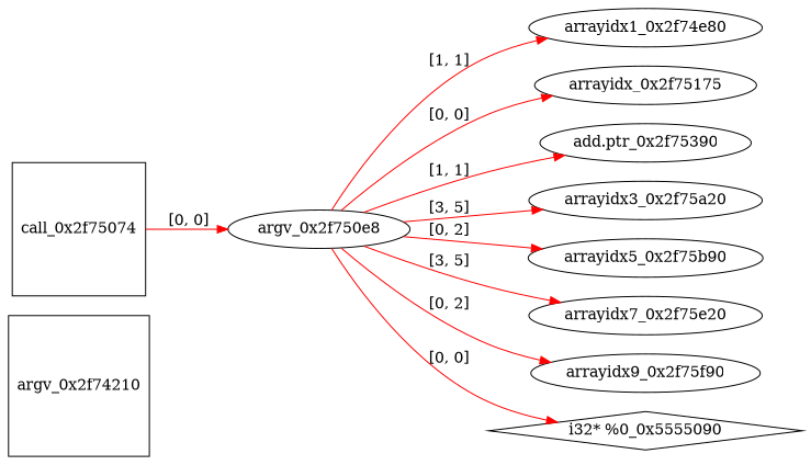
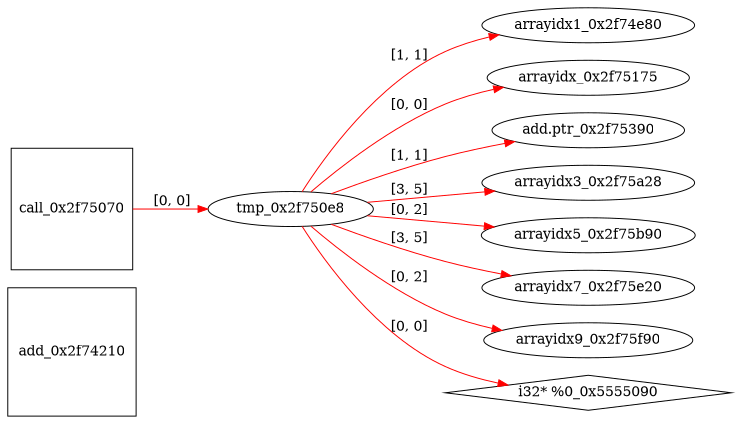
  digraph {
    rankdir=LR
    node [shape=ellipse]
    edge [color=red]
-   argv_0x2f74210 [shape=square]
-   tmp_0x2f750e8 [label=argv_0x2f750e8]
+   argv_0x2f74210 [shape=square label=add_0x2f74210]
+   tmp_0x2f750e8
    arrayidx1_0x2f74e80
    n4 [label=arrayidx_0x2f75175]
    "add.ptr_0x2f75390"
-   arrayidx3_0x2f75a20
+   arrayidx3_0x2f75a20 [label=arrayidx3_0x2f75a28]
    arrayidx5_0x2f75b90
    arrayidx7_0x2f75e20
    arrayidx9_0x2f75f90
    "i32* %0_0x5555090" [shape=diamond]
-   call_0x2f75070 [shape=square label=call_0x2f75074]
+   call_0x2f75070 [shape=square]
    tmp_0x2f750e8 -> arrayidx1_0x2f74e80 [label="[1, 1]"]
    tmp_0x2f750e8 -> n4 [label="[0, 0]"]
    tmp_0x2f750e8 -> "add.ptr_0x2f75390" [label="[1, 1]"]
    tmp_0x2f750e8 -> arrayidx3_0x2f75a20 [label="[3, 5]"]
    tmp_0x2f750e8 -> arrayidx5_0x2f75b90 [label="[0, 2]"]
    tmp_0x2f750e8 -> arrayidx7_0x2f75e20 [label="[3, 5]"]
    tmp_0x2f750e8 -> arrayidx9_0x2f75f90 [label="[0, 2]"]
    tmp_0x2f750e8 -> "i32* %0_0x5555090" [label="[0, 0]"]
    call_0x2f75070 -> tmp_0x2f750e8 [label="[0, 0]"]
  }
